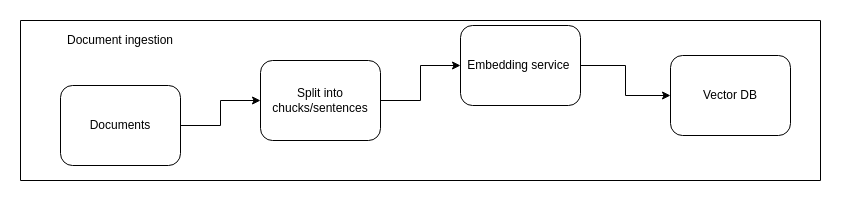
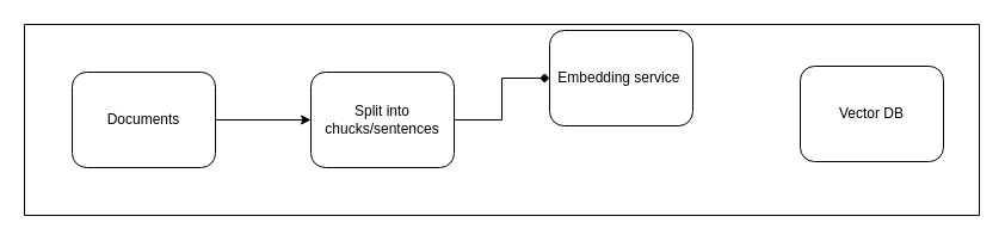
  <mxCell id="0" />
  <mxCell id="1" parent="0" />
  <mxCell id="2" style="edgeStyle=orthogonalEdgeStyle;rounded=0;orthogonalLoop=1;jettySize=auto;html=1;exitX=1;exitY=0.5;exitDx=0;exitDy=0;" edge="1" parent="1" source="3" target="5"><mxGeometry relative="1" as="geometry" /></mxCell>
- <mxCell id="3" value="Documents" style="rounded=1;whiteSpace=wrap;html=1;" vertex="1" parent="1"><mxGeometry x="60" y="85" width="120" height="80" as="geometry" /></mxCell>
- <mxCell id="4" style="edgeStyle=orthogonalEdgeStyle;rounded=0;orthogonalLoop=1;jettySize=auto;html=1;exitX=1;exitY=0.5;exitDx=0;exitDy=0;" edge="1" parent="1" source="5" target="7"><mxGeometry relative="1" as="geometry" /></mxCell>
+ <mxCell id="3" value="Documents" style="rounded=1;whiteSpace=wrap;html=1;" vertex="1" parent="1"><mxGeometry x="60" y="60" width="120" height="80" as="geometry" /></mxCell>
+ <mxCell id="4" style="edgeStyle=orthogonalEdgeStyle;rounded=0;orthogonalLoop=1;jettySize=auto;html=1;exitX=1;exitY=0.5;exitDx=0;exitDy=0;endArrow=diamond;" edge="1" parent="1" source="5" target="7"><mxGeometry relative="1" as="geometry" /></mxCell>
  <mxCell id="5" value="Split into chucks/sentences" style="rounded=1;whiteSpace=wrap;html=1;" vertex="1" parent="1"><mxGeometry x="260" y="60" width="120" height="80" as="geometry" /></mxCell>
- <mxCell id="6" style="edgeStyle=orthogonalEdgeStyle;rounded=0;orthogonalLoop=1;jettySize=auto;html=1;exitX=1;exitY=0.5;exitDx=0;exitDy=0;entryX=0;entryY=0.5;entryDx=0;entryDy=0;" edge="1" parent="1" source="7" target="8"><mxGeometry relative="1" as="geometry" /></mxCell>
  <mxCell id="7" value="Embedding service&amp;nbsp;" style="rounded=1;whiteSpace=wrap;html=1;" vertex="1" parent="1"><mxGeometry x="460" y="25" width="120" height="80" as="geometry" /></mxCell>
  <mxCell id="8" value="Vector DB" style="rounded=1;whiteSpace=wrap;html=1;" vertex="1" parent="1"><mxGeometry x="670" y="55" width="120" height="80" as="geometry" /></mxCell>
  <mxCell id="9" value="" style="swimlane;startSize=0;" vertex="1" parent="1"><mxGeometry x="20" y="20" width="800" height="160" as="geometry" /></mxCell>
- <mxCell id="10" value="Document ingestion" style="text;html=1;align=center;verticalAlign=middle;whiteSpace=wrap;rounded=0;" vertex="1" parent="9"><mxGeometry width="200" height="40" as="geometry" /></mxCell>
